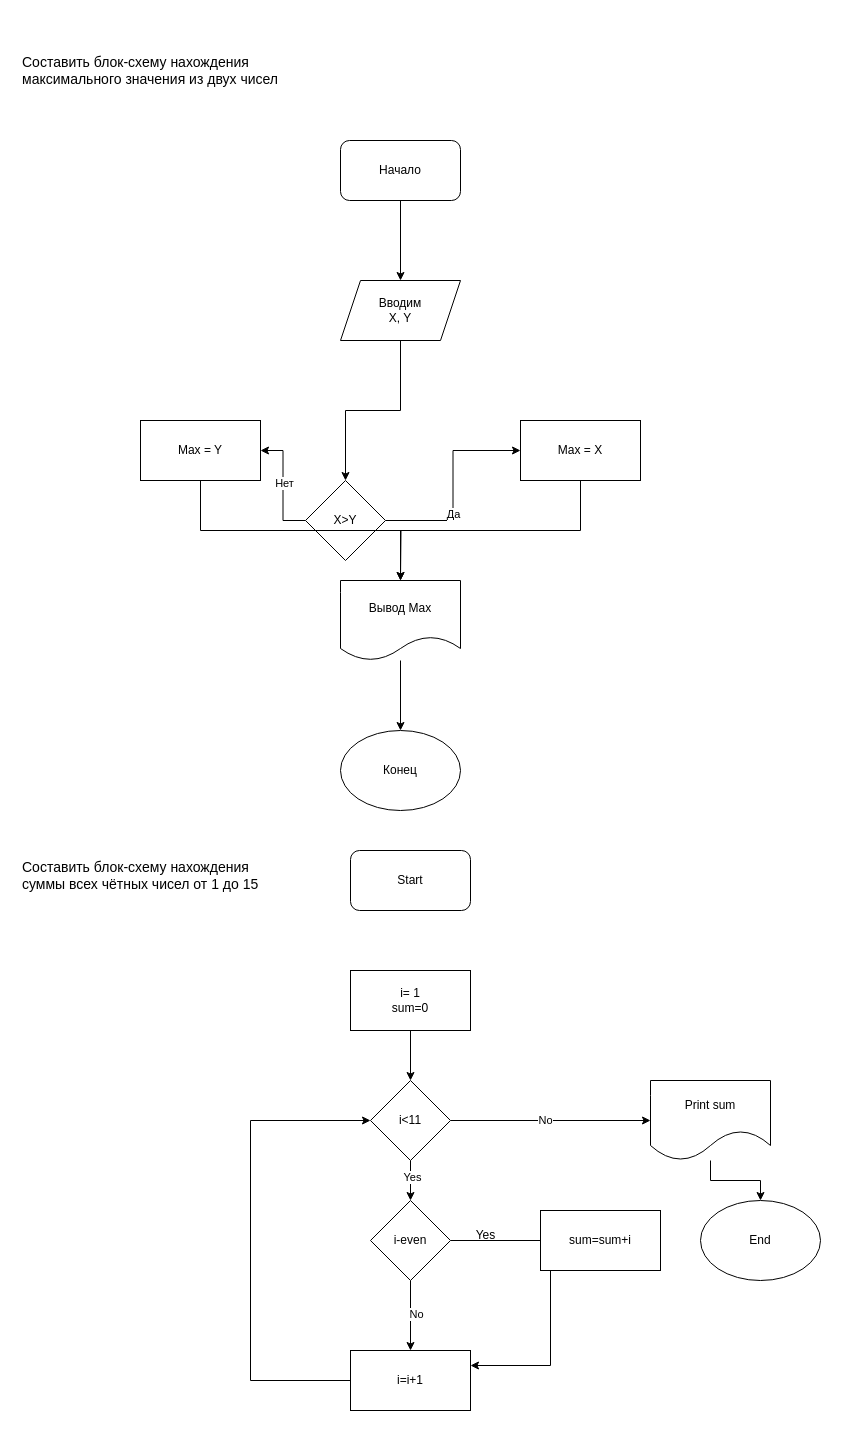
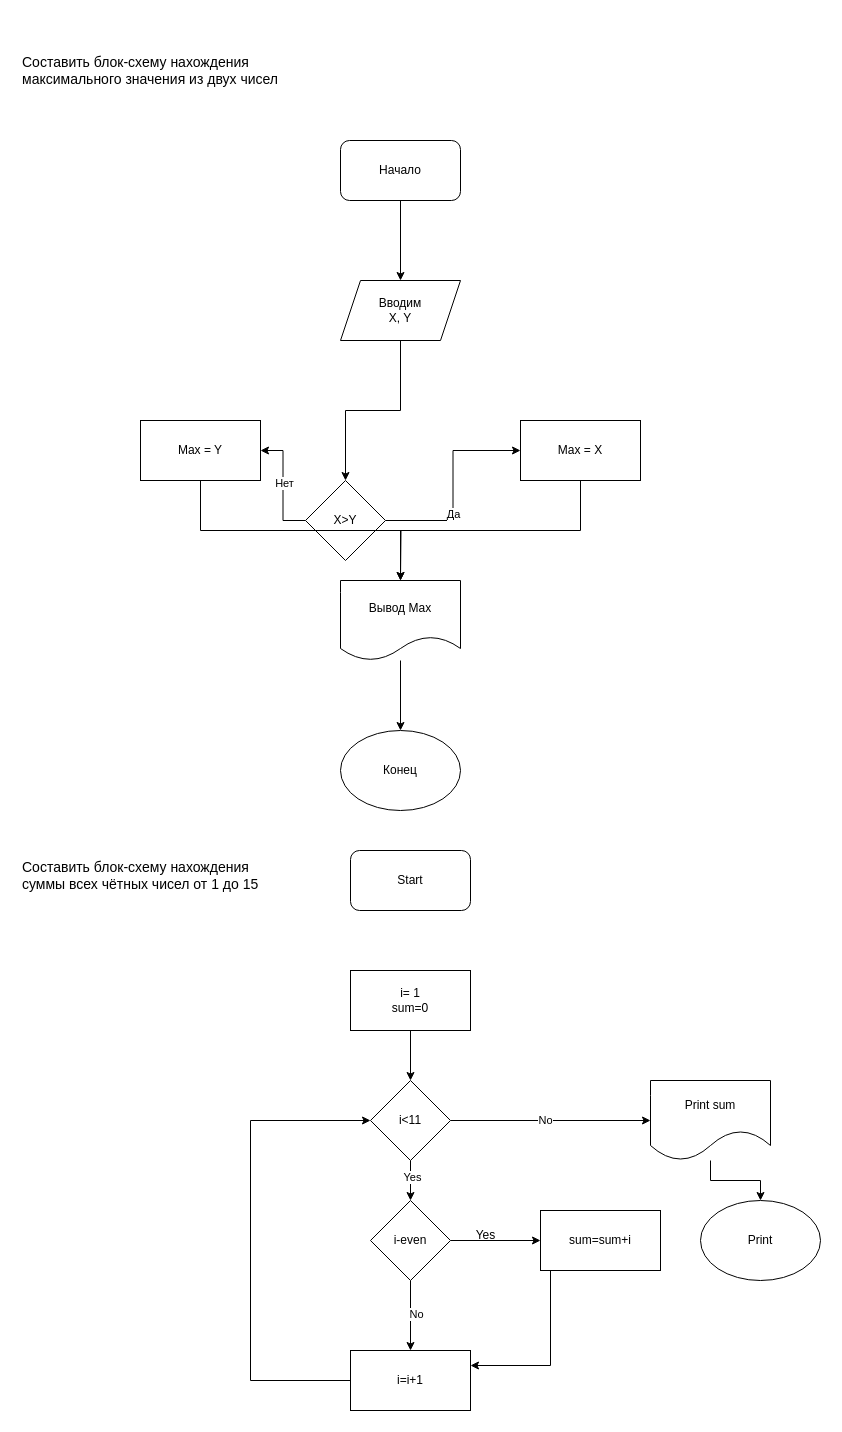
  <mxCell id="0" />
  <mxCell id="1" parent="0" />
  <mxCell id="2" style="edgeStyle=orthogonalEdgeStyle;rounded=0;orthogonalLoop=1;jettySize=auto;html=1;entryX=0.5;entryY=0;entryDx=0;entryDy=0;" edge="1" parent="1" source="3" target="5"><mxGeometry relative="1" as="geometry" /></mxCell>
  <mxCell id="3" value="Начало" style="rounded=1;whiteSpace=wrap;html=1;arcSize=15;" vertex="1" parent="1"><mxGeometry x="340" y="140" width="120" height="60" as="geometry" /></mxCell>
  <mxCell id="4" style="edgeStyle=orthogonalEdgeStyle;rounded=0;orthogonalLoop=1;jettySize=auto;html=1;entryX=0.5;entryY=0;entryDx=0;entryDy=0;" edge="1" parent="1" source="5" target="11"><mxGeometry relative="1" as="geometry" /></mxCell>
  <mxCell id="5" value="Вводим&lt;br&gt;X, Y" style="shape=parallelogram;perimeter=parallelogramPerimeter;whiteSpace=wrap;html=1;fixedSize=1;" vertex="1" parent="1"><mxGeometry x="340" y="280" width="120" height="60" as="geometry" /></mxCell>
  <mxCell id="6" value="&lt;font style=&quot;font-size: 14px;&quot;&gt;Составить блок-схему нахождения максимального значения из двух чисел&lt;/font&gt;" style="text;strokeColor=none;align=left;fillColor=none;html=1;verticalAlign=middle;whiteSpace=wrap;rounded=0;" vertex="1" parent="1"><mxGeometry y="20" width="300" height="100" as="geometry" x="20" /></mxCell>
  <mxCell id="7" style="edgeStyle=orthogonalEdgeStyle;rounded=0;orthogonalLoop=1;jettySize=auto;html=1;entryX=0;entryY=0.5;entryDx=0;entryDy=0;" edge="1" parent="1" source="11" target="13"><mxGeometry relative="1" as="geometry" /></mxCell>
  <mxCell id="8" value="Да" style="edgeLabel;html=1;align=center;verticalAlign=middle;resizable=0;points=[];" vertex="1" connectable="0" parent="7"><mxGeometry x="-0.28" relative="1" as="geometry"><mxPoint as="offset" /></mxGeometry></mxCell>
  <mxCell id="9" style="edgeStyle=orthogonalEdgeStyle;rounded=0;orthogonalLoop=1;jettySize=auto;html=1;entryX=1;entryY=0.5;entryDx=0;entryDy=0;" edge="1" parent="1" source="11" target="15"><mxGeometry relative="1" as="geometry" /></mxCell>
  <mxCell id="10" value="Нет" style="edgeLabel;html=1;align=center;verticalAlign=middle;resizable=0;points=[];" vertex="1" connectable="0" parent="9"><mxGeometry x="0.044" y="-1" relative="1" as="geometry"><mxPoint as="offset" /></mxGeometry></mxCell>
  <mxCell id="11" value="X&amp;gt;Y" style="rhombus;whiteSpace=wrap;html=1;" vertex="1" parent="1"><mxGeometry x="305" y="480" width="80" height="80" as="geometry" /></mxCell>
  <mxCell id="12" style="edgeStyle=orthogonalEdgeStyle;rounded=0;orthogonalLoop=1;jettySize=auto;html=1;" edge="1" parent="1" source="13" target="17"><mxGeometry relative="1" as="geometry"><Array as="points"><mxPoint x="580" y="530" /><mxPoint x="400" y="530" /></Array></mxGeometry></mxCell>
  <mxCell id="13" value="Max = X" style="rounded=0;whiteSpace=wrap;html=1;" vertex="1" parent="1"><mxGeometry x="520" y="420" width="120" height="60" as="geometry" /></mxCell>
  <mxCell id="14" style="edgeStyle=orthogonalEdgeStyle;rounded=0;orthogonalLoop=1;jettySize=auto;html=1;exitX=0.5;exitY=1;exitDx=0;exitDy=0;" edge="1" parent="1" source="15"><mxGeometry relative="1" as="geometry"><mxPoint x="400" y="580" as="targetPoint" /></mxGeometry></mxCell>
  <mxCell id="15" value="Max = Y" style="rounded=0;whiteSpace=wrap;html=1;" vertex="1" parent="1"><mxGeometry x="140" y="420" width="120" height="60" as="geometry" /></mxCell>
  <mxCell id="16" style="edgeStyle=orthogonalEdgeStyle;rounded=0;orthogonalLoop=1;jettySize=auto;html=1;entryX=0.5;entryY=0;entryDx=0;entryDy=0;" edge="1" parent="1" source="17" target="18"><mxGeometry relative="1" as="geometry" /></mxCell>
  <mxCell id="17" value="Вывод Max" style="shape=document;whiteSpace=wrap;html=1;boundedLbl=1;" vertex="1" parent="1"><mxGeometry x="340" y="580" width="120" height="80" as="geometry" /></mxCell>
  <mxCell id="18" value="Конец" style="ellipse;whiteSpace=wrap;html=1;" vertex="1" parent="1"><mxGeometry x="340" y="730" width="120" height="80" as="geometry" /></mxCell>
  <mxCell id="19" value="&lt;font style=&quot;font-size: 14px;&quot;&gt;Составить блок-схему нахождения суммы всех чётных чисел от 1 до 15&lt;/font&gt;" style="text;strokeColor=none;align=left;fillColor=none;html=1;verticalAlign=middle;whiteSpace=wrap;rounded=0;" vertex="1" parent="1"><mxGeometry y="840" width="270" height="70" as="geometry" x="20" /></mxCell>
  <mxCell id="20" value="Start" style="rounded=1;whiteSpace=wrap;html=1;" vertex="1" parent="1"><mxGeometry x="350" y="850" width="120" height="60" as="geometry" /></mxCell>
  <mxCell id="21" style="edgeStyle=orthogonalEdgeStyle;rounded=0;orthogonalLoop=1;jettySize=auto;html=1;entryX=0.5;entryY=0;entryDx=0;entryDy=0;" edge="1" parent="1" source="22" target="27"><mxGeometry relative="1" as="geometry" /></mxCell>
  <mxCell id="22" value="i= 1&lt;br&gt;sum=0" style="rounded=0;whiteSpace=wrap;html=1;" vertex="1" parent="1"><mxGeometry x="350" y="970" width="120" height="60" as="geometry" /></mxCell>
  <mxCell id="23" style="edgeStyle=orthogonalEdgeStyle;rounded=0;orthogonalLoop=1;jettySize=auto;html=1;entryX=0.5;entryY=0;entryDx=0;entryDy=0;" edge="1" parent="1" source="27" target="31"><mxGeometry relative="1" as="geometry" /></mxCell>
  <mxCell id="24" value="Yes" style="edgeLabel;html=1;align=center;verticalAlign=middle;resizable=0;points=[];" vertex="1" connectable="0" parent="23"><mxGeometry x="-0.2" y="1" relative="1" as="geometry"><mxPoint as="offset" /></mxGeometry></mxCell>
  <mxCell id="25" style="edgeStyle=orthogonalEdgeStyle;rounded=0;orthogonalLoop=1;jettySize=auto;html=1;entryX=0;entryY=0.5;entryDx=0;entryDy=0;" edge="1" parent="1" source="27" target="38"><mxGeometry relative="1" as="geometry" /></mxCell>
  <mxCell id="26" value="No" style="edgeLabel;html=1;align=center;verticalAlign=middle;resizable=0;points=[];" vertex="1" connectable="0" parent="25"><mxGeometry x="-0.062" y="1" relative="1" as="geometry"><mxPoint as="offset" /></mxGeometry></mxCell>
  <mxCell id="27" value="i&amp;lt;11" style="rhombus;whiteSpace=wrap;html=1;" vertex="1" parent="1"><mxGeometry x="370" y="1080" width="80" height="80" as="geometry" /></mxCell>
- <mxCell id="28" style="edgeStyle=orthogonalEdgeStyle;rounded=0;orthogonalLoop=1;jettySize=auto;html=1;endArrow=none;" edge="1" parent="1" source="31" target="33"><mxGeometry relative="1" as="geometry" /></mxCell>
+ <mxCell id="28" style="edgeStyle=orthogonalEdgeStyle;rounded=0;orthogonalLoop=1;jettySize=auto;html=1;" edge="1" parent="1" source="31" target="33"><mxGeometry relative="1" as="geometry" /></mxCell>
  <mxCell id="29" style="edgeStyle=orthogonalEdgeStyle;rounded=0;orthogonalLoop=1;jettySize=auto;html=1;entryX=0.5;entryY=0;entryDx=0;entryDy=0;" edge="1" parent="1" source="31" target="35"><mxGeometry relative="1" as="geometry" /></mxCell>
  <mxCell id="30" value="No" style="edgeLabel;html=1;align=center;verticalAlign=middle;resizable=0;points=[];" vertex="1" connectable="0" parent="29"><mxGeometry x="-0.046" y="5" relative="1" as="geometry"><mxPoint as="offset" /></mxGeometry></mxCell>
  <mxCell id="31" value="i-even" style="rhombus;whiteSpace=wrap;html=1;" vertex="1" parent="1"><mxGeometry x="370" y="1200" width="80" height="80" as="geometry" /></mxCell>
  <mxCell id="32" style="edgeStyle=orthogonalEdgeStyle;rounded=0;orthogonalLoop=1;jettySize=auto;html=1;entryX=1;entryY=0.25;entryDx=0;entryDy=0;" edge="1" parent="1" target="35"><mxGeometry relative="1" as="geometry"><mxPoint x="573.44" y="1240" as="sourcePoint" /><mxPoint x="505" y="1373" as="targetPoint" /><Array as="points"><mxPoint x="573" y="1241" /><mxPoint x="550" y="1241" /><mxPoint x="550" y="1365" /></Array></mxGeometry></mxCell>
  <mxCell id="33" value="sum=sum+i" style="rounded=0;whiteSpace=wrap;html=1;" vertex="1" parent="1"><mxGeometry x="540" y="1210" width="120" height="60" as="geometry" /></mxCell>
  <mxCell id="34" style="edgeStyle=orthogonalEdgeStyle;rounded=0;orthogonalLoop=1;jettySize=auto;html=1;entryX=0;entryY=0.5;entryDx=0;entryDy=0;" edge="1" parent="1" source="35" target="27"><mxGeometry relative="1" as="geometry"><Array as="points"><mxPoint x="250" y="1380" /><mxPoint x="250" y="1120" /></Array></mxGeometry></mxCell>
  <mxCell id="35" value="i=i+1" style="rounded=0;whiteSpace=wrap;html=1;" vertex="1" parent="1"><mxGeometry x="350" y="1350" width="120" height="60" as="geometry" /></mxCell>
  <mxCell id="36" value="Yes" style="text;html=1;align=center;verticalAlign=middle;resizable=0;points=[];autosize=1;strokeColor=none;fillColor=none;" vertex="1" parent="1"><mxGeometry x="465" y="1220" width="40" height="30" as="geometry" /></mxCell>
  <mxCell id="37" style="edgeStyle=orthogonalEdgeStyle;rounded=0;orthogonalLoop=1;jettySize=auto;html=1;" edge="1" parent="1" source="38" target="39"><mxGeometry relative="1" as="geometry" /></mxCell>
  <mxCell id="38" value="Print sum" style="shape=document;whiteSpace=wrap;html=1;boundedLbl=1;size=0.375;" vertex="1" parent="1"><mxGeometry x="650" y="1080" width="120" height="80" as="geometry" /></mxCell>
- <mxCell id="39" value="End" style="ellipse;whiteSpace=wrap;html=1;" vertex="1" parent="1"><mxGeometry x="700" y="1200" width="120" height="80" as="geometry" /></mxCell>
+ <mxCell id="39" value="Print" style="ellipse;whiteSpace=wrap;html=1;" vertex="1" parent="1"><mxGeometry x="700" y="1200" width="120" height="80" as="geometry" /></mxCell>
